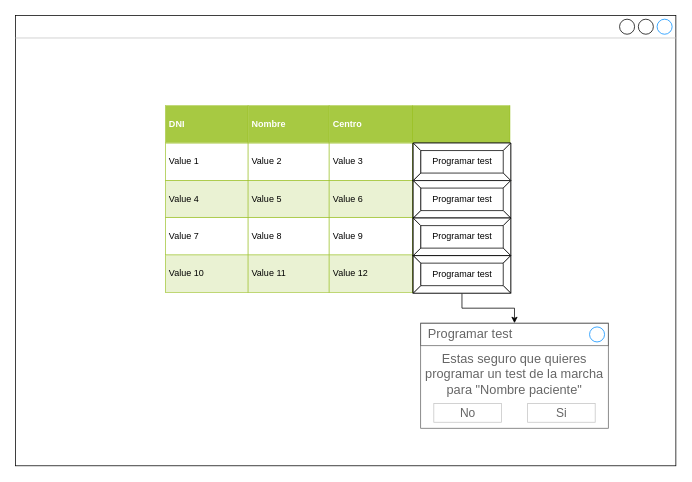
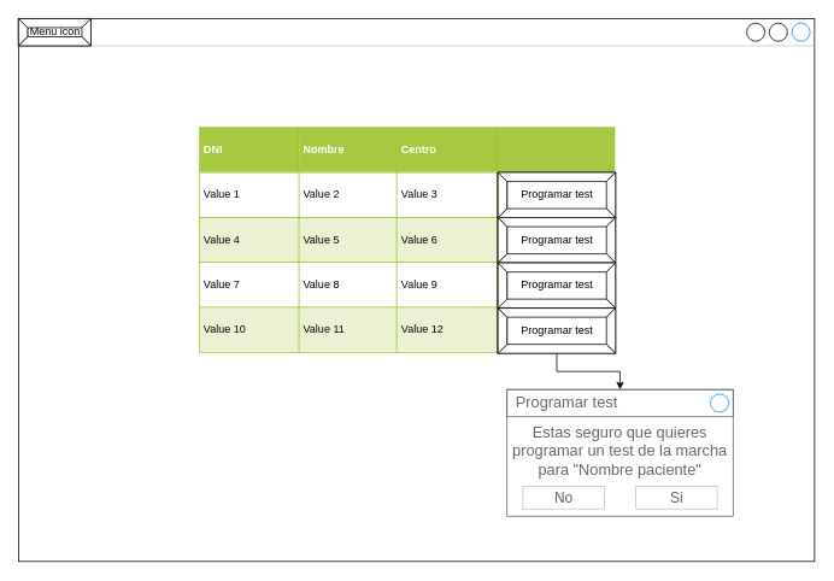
  <mxCell id="0" />
  <mxCell id="1" parent="0" />
  <mxCell id="2" value="&lt;div&gt;&lt;br&gt;&lt;/div&gt;" style="strokeWidth=1;shadow=0;dashed=0;align=center;html=1;shape=mxgraph.mockup.containers.window;align=left;verticalAlign=top;spacingLeft=8;strokeColor2=#008cff;strokeColor3=#c4c4c4;fontColor=#666666;mainText=;fontSize=17;labelBackgroundColor=none;" parent="1" vertex="1"><mxGeometry x="20" y="20" width="880" height="600" as="geometry" /></mxCell>
  <mxCell id="3" value="&lt;table style=&quot;width: 100% ; height: 100% ; border-collapse: collapse&quot; width=&quot;100%&quot; cellpadding=&quot;4&quot; border=&quot;1&quot;&gt;&lt;tbody&gt;&lt;tr style=&quot;background-color: #a7c942 ; color: #ffffff ; border: 1px solid #98bf21&quot;&gt;&lt;th align=&quot;left&quot;&gt;DNI&lt;span style=&quot;white-space: pre&quot;&gt; &lt;/span&gt;&lt;/th&gt;&lt;th align=&quot;left&quot;&gt;Nombre&lt;/th&gt;&lt;th align=&quot;left&quot;&gt;Centro&lt;/th&gt;&lt;td&gt;&amp;nbsp;&amp;nbsp;&amp;nbsp;&amp;nbsp;&amp;nbsp;&amp;nbsp;&amp;nbsp;&amp;nbsp;&amp;nbsp;&amp;nbsp;&amp;nbsp;&amp;nbsp;&amp;nbsp;&amp;nbsp;&amp;nbsp;&amp;nbsp;&amp;nbsp; &lt;br&gt;&lt;/td&gt;&lt;/tr&gt;&lt;tr style=&quot;border: 1px solid #98bf21&quot;&gt;&lt;td&gt;Value 1&lt;/td&gt;&lt;td&gt;Value 2&lt;/td&gt;&lt;td&gt;Value 3&lt;/td&gt;&lt;td&gt;&lt;br&gt;&lt;/td&gt;&lt;/tr&gt;&lt;tr style=&quot;background-color: #eaf2d3 ; border: 1px solid #98bf21&quot;&gt;&lt;td&gt;Value 4&lt;/td&gt;&lt;td&gt;Value 5&lt;/td&gt;&lt;td&gt;Value 6&lt;/td&gt;&lt;td&gt;&lt;br&gt;&lt;/td&gt;&lt;/tr&gt;&lt;tr style=&quot;border: 1px solid #98bf21&quot;&gt;&lt;td&gt;Value 7&lt;/td&gt;&lt;td&gt;Value 8&lt;/td&gt;&lt;td&gt;Value 9&lt;/td&gt;&lt;td&gt;&lt;br&gt;&lt;/td&gt;&lt;/tr&gt;&lt;tr style=&quot;background-color: #eaf2d3 ; border: 1px solid #98bf21&quot;&gt;&lt;td&gt;Value 10&lt;/td&gt;&lt;td&gt;Value 11&lt;/td&gt;&lt;td&gt;Value 12&lt;/td&gt;&lt;td&gt;&lt;br&gt;&lt;/td&gt;&lt;/tr&gt;&lt;/tbody&gt;&lt;/table&gt;" style="text;html=1;overflow=fill;rounded=0;" parent="1" vertex="1"><mxGeometry x="220" y="140" width="460" height="250" as="geometry" /></mxCell>
  <mxCell id="4" value="Programar test" style="labelPosition=center;verticalLabelPosition=middle;align=center;html=1;shape=mxgraph.basic.button;dx=10;" parent="1" vertex="1"><mxGeometry x="550" y="190" width="130" height="50" as="geometry" /></mxCell>
  <mxCell id="5" value="Programar test" style="labelPosition=center;verticalLabelPosition=middle;align=center;html=1;shape=mxgraph.basic.button;dx=10;" parent="1" vertex="1"><mxGeometry x="550" y="240" width="130" height="50" as="geometry" /></mxCell>
  <mxCell id="6" value="Programar test" style="labelPosition=center;verticalLabelPosition=middle;align=center;html=1;shape=mxgraph.basic.button;dx=10;" parent="1" vertex="1"><mxGeometry x="550" y="290" width="130" height="50" as="geometry" /></mxCell>
  <mxCell id="7" style="edgeStyle=orthogonalEdgeStyle;rounded=0;orthogonalLoop=1;jettySize=auto;html=1;" edge="1" parent="1" source="8" target="11"><mxGeometry relative="1" as="geometry" /></mxCell>
  <mxCell id="8" value="Programar test" style="labelPosition=center;verticalLabelPosition=middle;align=center;html=1;shape=mxgraph.basic.button;dx=10;" parent="1" vertex="1"><mxGeometry x="550" y="340" width="130" height="50" as="geometry" /></mxCell>
+ <mxCell id="9" value="Menu icon" style="labelPosition=center;verticalLabelPosition=middle;align=center;html=1;shape=mxgraph.basic.button;dx=10;" parent="1" vertex="1"><mxGeometry x="20" y="20" width="80" height="30" as="geometry" /></mxCell>
  <mxCell id="10" value="Estas seguro que quieres programar un test de la marcha para &quot;Nombre paciente&quot;" style="strokeWidth=1;shadow=0;dashed=0;align=center;html=1;shape=mxgraph.mockup.containers.rrect;rSize=0;strokeColor=#666666;fontColor=#666666;fontSize=17;verticalAlign=top;whiteSpace=wrap;fillColor=#ffffff;spacingTop=32;" vertex="1" parent="1"><mxGeometry x="560" y="430" width="250" height="140" as="geometry" /></mxCell>
  <mxCell id="11" value="Programar test" style="strokeWidth=1;shadow=0;dashed=0;align=center;html=1;shape=mxgraph.mockup.containers.rrect;rSize=0;fontSize=17;fontColor=#666666;strokeColor=#666666;align=left;spacingLeft=8;fillColor=none;resizeWidth=1;" vertex="1" parent="10"><mxGeometry width="250" height="30" relative="1" as="geometry" /></mxCell>
  <mxCell id="12" value="" style="shape=ellipse;strokeColor=#008cff;resizable=0;fillColor=none;html=1;" vertex="1" parent="11"><mxGeometry x="1" y="0.5" width="20" height="20" relative="1" as="geometry"><mxPoint x="-25" y="-10" as="offset" /></mxGeometry></mxCell>
  <mxCell id="13" value="No" style="strokeWidth=1;shadow=0;dashed=0;align=center;html=1;shape=mxgraph.mockup.containers.rrect;rSize=0;fontSize=16;fontColor=#666666;strokeColor=#c4c4c4;whiteSpace=wrap;fillColor=none;" vertex="1" parent="10"><mxGeometry x="0.25" y="1" width="90" height="25" relative="1" as="geometry"><mxPoint x="-45" y="-33" as="offset" /></mxGeometry></mxCell>
  <mxCell id="14" value="Si" style="strokeWidth=1;shadow=0;dashed=0;align=center;html=1;shape=mxgraph.mockup.containers.rrect;rSize=0;fontSize=16;fontColor=#666666;strokeColor=#c4c4c4;whiteSpace=wrap;fillColor=none;" vertex="1" parent="10"><mxGeometry x="0.75" y="1" width="90" height="25" relative="1" as="geometry"><mxPoint x="-45" y="-33" as="offset" /></mxGeometry></mxCell>
